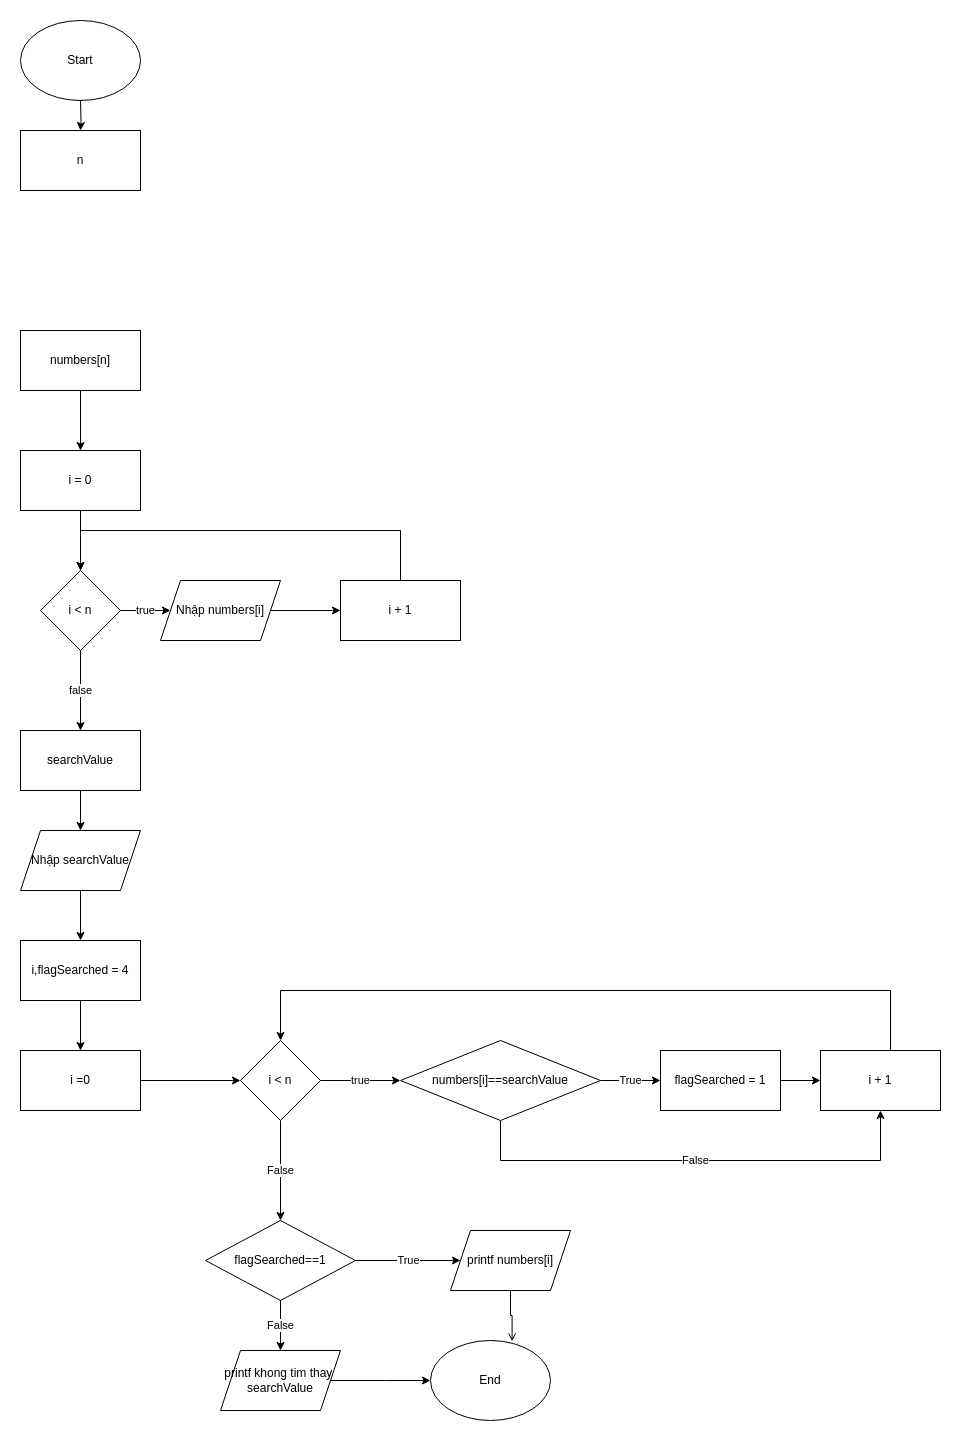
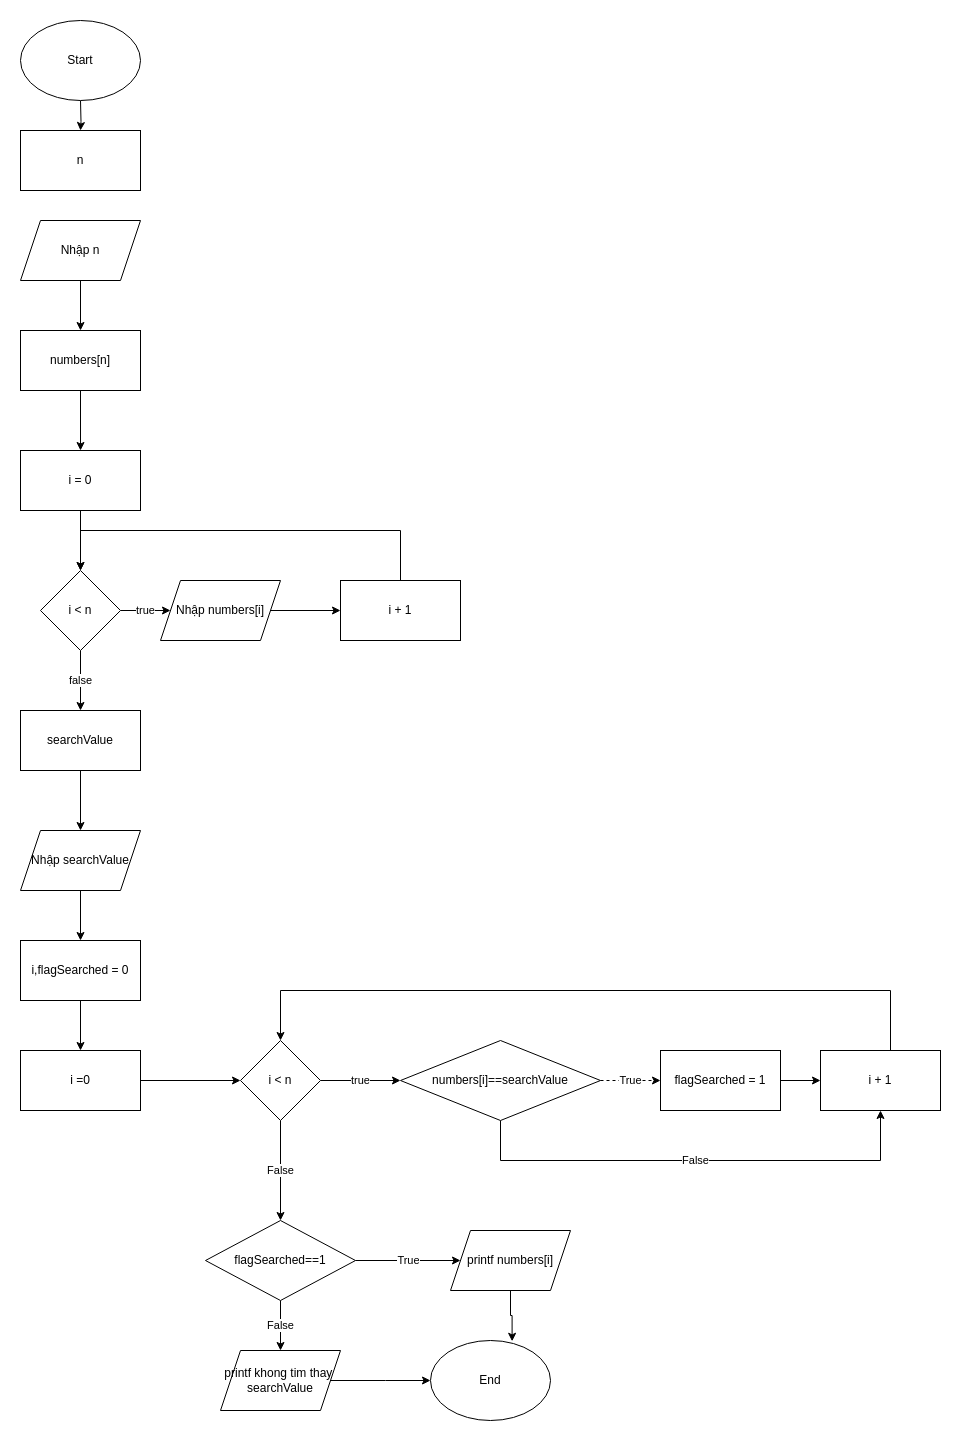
  <mxCell id="0" />
  <mxCell id="1" parent="0" />
  <mxCell id="2" value="" style="edgeStyle=orthogonalEdgeStyle;rounded=0;orthogonalLoop=1;jettySize=auto;html=1;" edge="1" parent="1" target="3"><mxGeometry relative="1" as="geometry"><mxPoint x="80" y="100" as="sourcePoint" /></mxGeometry></mxCell>
  <mxCell id="3" value="n" style="rounded=0;whiteSpace=wrap;html=1;" vertex="1" parent="1"><mxGeometry x="20" y="130" width="120" height="60" as="geometry" /></mxCell>
+ <mxCell id="4" value="" style="edgeStyle=orthogonalEdgeStyle;rounded=0;orthogonalLoop=1;jettySize=auto;html=1;" edge="1" parent="1" source="5" target="7"><mxGeometry relative="1" as="geometry" /></mxCell>
+ <mxCell id="5" value="Nhập n" style="shape=parallelogram;perimeter=parallelogramPerimeter;whiteSpace=wrap;html=1;fixedSize=1;rounded=0;" vertex="1" parent="1"><mxGeometry x="20" y="220" width="120" height="60" as="geometry" /></mxCell>
  <mxCell id="6" value="" style="edgeStyle=orthogonalEdgeStyle;rounded=0;orthogonalLoop=1;jettySize=auto;html=1;" edge="1" parent="1" source="7" target="9"><mxGeometry relative="1" as="geometry" /></mxCell>
  <mxCell id="7" value="numbers[n]" style="whiteSpace=wrap;html=1;rounded=0;" vertex="1" parent="1"><mxGeometry x="20" y="330" width="120" height="60" as="geometry" /></mxCell>
  <mxCell id="8" value="" style="edgeStyle=orthogonalEdgeStyle;rounded=0;orthogonalLoop=1;jettySize=auto;html=1;" edge="1" parent="1" source="9" target="12"><mxGeometry relative="1" as="geometry" /></mxCell>
  <mxCell id="9" value="i = 0" style="whiteSpace=wrap;html=1;rounded=0;" vertex="1" parent="1"><mxGeometry x="20" y="450" width="120" height="60" as="geometry" /></mxCell>
  <mxCell id="10" value="true" style="edgeStyle=orthogonalEdgeStyle;rounded=0;orthogonalLoop=1;jettySize=auto;html=1;" edge="1" parent="1" source="12" target="14"><mxGeometry relative="1" as="geometry" /></mxCell>
  <mxCell id="11" value="false" style="edgeStyle=orthogonalEdgeStyle;rounded=0;orthogonalLoop=1;jettySize=auto;html=1;entryX=0.5;entryY=0;entryDx=0;entryDy=0;" edge="1" parent="1" source="12" target="19"><mxGeometry relative="1" as="geometry"><mxPoint x="80" y="720" as="targetPoint" /></mxGeometry></mxCell>
  <mxCell id="12" value="i &amp;lt; n" style="rhombus;whiteSpace=wrap;html=1;rounded=0;" vertex="1" parent="1"><mxGeometry x="40" y="570" width="80" height="80" as="geometry" /></mxCell>
  <mxCell id="13" value="" style="edgeStyle=orthogonalEdgeStyle;rounded=0;orthogonalLoop=1;jettySize=auto;html=1;" edge="1" parent="1" source="14" target="16"><mxGeometry relative="1" as="geometry" /></mxCell>
  <mxCell id="14" value="Nhập numbers[i]" style="shape=parallelogram;perimeter=parallelogramPerimeter;whiteSpace=wrap;html=1;fixedSize=1;rounded=0;" vertex="1" parent="1"><mxGeometry x="160" y="580" width="120" height="60" as="geometry" /></mxCell>
  <mxCell id="15" style="edgeStyle=orthogonalEdgeStyle;rounded=0;orthogonalLoop=1;jettySize=auto;html=1;movable=1;resizable=1;rotatable=1;deletable=1;editable=1;locked=0;connectable=1;entryX=0.5;entryY=0;entryDx=0;entryDy=0;" edge="1" parent="1" source="16" target="12"><mxGeometry relative="1" as="geometry"><mxPoint x="400" y="530" as="targetPoint" /><Array as="points"><mxPoint x="400" y="530" /><mxPoint x="80" y="530" /></Array></mxGeometry></mxCell>
  <mxCell id="16" value="i + 1" style="whiteSpace=wrap;html=1;rounded=0;" vertex="1" parent="1"><mxGeometry x="340" y="580" width="120" height="60" as="geometry" /></mxCell>
  <mxCell id="17" value="Start" style="ellipse;whiteSpace=wrap;html=1;" vertex="1" parent="1"><mxGeometry x="20" y="20" width="120" height="80" as="geometry" /></mxCell>
  <mxCell id="18" value="" style="edgeStyle=orthogonalEdgeStyle;rounded=0;orthogonalLoop=1;jettySize=auto;html=1;" edge="1" parent="1" source="19" target="21"><mxGeometry relative="1" as="geometry" /></mxCell>
- <mxCell id="19" value="searchValue" style="rounded=0;whiteSpace=wrap;html=1;" vertex="1" parent="1"><mxGeometry x="20" y="730" width="120" height="60" as="geometry" /></mxCell>
+ <mxCell id="19" value="searchValue" style="rounded=0;whiteSpace=wrap;html=1;" vertex="1" parent="1"><mxGeometry x="20" y="710" width="120" height="60" as="geometry" /></mxCell>
  <mxCell id="20" value="" style="edgeStyle=orthogonalEdgeStyle;rounded=0;orthogonalLoop=1;jettySize=auto;html=1;" edge="1" parent="1" source="21" target="23"><mxGeometry relative="1" as="geometry" /></mxCell>
  <mxCell id="21" value="Nhập&amp;nbsp;searchValue" style="shape=parallelogram;perimeter=parallelogramPerimeter;whiteSpace=wrap;html=1;fixedSize=1;rounded=0;" vertex="1" parent="1"><mxGeometry x="20" y="830" width="120" height="60" as="geometry" /></mxCell>
  <mxCell id="22" value="" style="edgeStyle=orthogonalEdgeStyle;rounded=0;orthogonalLoop=1;jettySize=auto;html=1;" edge="1" parent="1" source="23" target="25"><mxGeometry relative="1" as="geometry" /></mxCell>
- <mxCell id="23" value="i,flagSearched = 4" style="whiteSpace=wrap;html=1;rounded=0;" vertex="1" parent="1"><mxGeometry x="20" y="940" width="120" height="60" as="geometry" /></mxCell>
+ <mxCell id="23" value="i,flagSearched = 0" style="whiteSpace=wrap;html=1;rounded=0;" vertex="1" parent="1"><mxGeometry x="20" y="940" width="120" height="60" as="geometry" /></mxCell>
  <mxCell id="24" value="" style="edgeStyle=orthogonalEdgeStyle;rounded=0;orthogonalLoop=1;jettySize=auto;html=1;" edge="1" parent="1" source="25" target="28"><mxGeometry relative="1" as="geometry" /></mxCell>
  <mxCell id="25" value="i =0" style="whiteSpace=wrap;html=1;rounded=0;" vertex="1" parent="1"><mxGeometry x="20" y="1050" width="120" height="60" as="geometry" /></mxCell>
  <mxCell id="26" value="true" style="edgeStyle=orthogonalEdgeStyle;rounded=0;orthogonalLoop=1;jettySize=auto;html=1;" edge="1" parent="1" source="28" target="31"><mxGeometry relative="1" as="geometry" /></mxCell>
  <mxCell id="27" value="False" style="edgeStyle=orthogonalEdgeStyle;rounded=0;orthogonalLoop=1;jettySize=auto;html=1;entryX=0.5;entryY=0;entryDx=0;entryDy=0;" edge="1" parent="1" source="28" target="38"><mxGeometry relative="1" as="geometry"><mxPoint x="280" y="1210" as="targetPoint" /></mxGeometry></mxCell>
  <mxCell id="28" value="i &amp;lt; n" style="rhombus;whiteSpace=wrap;html=1;rounded=0;" vertex="1" parent="1"><mxGeometry x="240" y="1040" width="80" height="80" as="geometry" /></mxCell>
- <mxCell id="29" value="True" style="edgeStyle=orthogonalEdgeStyle;rounded=0;orthogonalLoop=1;jettySize=auto;html=1;" edge="1" parent="1" source="31" target="33"><mxGeometry relative="1" as="geometry" /></mxCell>
+ <mxCell id="29" value="True" style="edgeStyle=orthogonalEdgeStyle;rounded=0;orthogonalLoop=1;jettySize=auto;html=1;dashed=1;" edge="1" parent="1" source="31" target="33"><mxGeometry relative="1" as="geometry" /></mxCell>
  <mxCell id="30" value="False" style="edgeStyle=orthogonalEdgeStyle;rounded=0;orthogonalLoop=1;jettySize=auto;html=1;" edge="1" parent="1" source="31" target="35"><mxGeometry relative="1" as="geometry"><mxPoint x="500" y="1160" as="targetPoint" /><Array as="points"><mxPoint x="500" y="1160" /><mxPoint x="880" y="1160" /></Array></mxGeometry></mxCell>
  <mxCell id="31" value="numbers[i]==searchValue" style="rhombus;whiteSpace=wrap;html=1;rounded=0;" vertex="1" parent="1"><mxGeometry x="400" y="1040" width="200" height="80" as="geometry" /></mxCell>
  <mxCell id="32" value="" style="edgeStyle=orthogonalEdgeStyle;rounded=0;orthogonalLoop=1;jettySize=auto;html=1;" edge="1" parent="1" source="33" target="35"><mxGeometry relative="1" as="geometry" /></mxCell>
  <mxCell id="33" value="flagSearched = 1" style="whiteSpace=wrap;html=1;rounded=0;" vertex="1" parent="1"><mxGeometry x="660" y="1050" width="120" height="60" as="geometry" /></mxCell>
  <mxCell id="34" style="edgeStyle=orthogonalEdgeStyle;rounded=0;orthogonalLoop=1;jettySize=auto;html=1;" edge="1" parent="1" source="35" target="28"><mxGeometry relative="1" as="geometry"><mxPoint x="880" y="990" as="targetPoint" /><Array as="points"><mxPoint x="890" y="990" /><mxPoint x="280" y="990" /></Array></mxGeometry></mxCell>
  <mxCell id="35" value="i + 1" style="whiteSpace=wrap;html=1;rounded=0;" vertex="1" parent="1"><mxGeometry x="820" y="1050" width="120" height="60" as="geometry" /></mxCell>
  <mxCell id="36" value="True" style="edgeStyle=orthogonalEdgeStyle;rounded=0;orthogonalLoop=1;jettySize=auto;html=1;" edge="1" parent="1" source="38" target="39"><mxGeometry relative="1" as="geometry" /></mxCell>
  <mxCell id="37" value="False" style="edgeStyle=orthogonalEdgeStyle;rounded=0;orthogonalLoop=1;jettySize=auto;html=1;entryX=0.5;entryY=0;entryDx=0;entryDy=0;" edge="1" parent="1" source="38" target="41"><mxGeometry relative="1" as="geometry"><mxPoint x="280" y="1340" as="targetPoint" /></mxGeometry></mxCell>
  <mxCell id="38" value="flagSearched==1" style="rhombus;whiteSpace=wrap;html=1;" vertex="1" parent="1"><mxGeometry x="205" y="1220" width="150" height="80" as="geometry" /></mxCell>
  <mxCell id="39" value="printf numbers[i]" style="shape=parallelogram;perimeter=parallelogramPerimeter;whiteSpace=wrap;html=1;fixedSize=1;" vertex="1" parent="1"><mxGeometry x="450" y="1230" width="120" height="60" as="geometry" /></mxCell>
  <mxCell id="40" style="edgeStyle=orthogonalEdgeStyle;rounded=0;orthogonalLoop=1;jettySize=auto;html=1;" edge="1" parent="1" source="41"><mxGeometry relative="1" as="geometry"><mxPoint x="430" y="1380" as="targetPoint" /></mxGeometry></mxCell>
  <mxCell id="41" value="printf khong tim thay&amp;nbsp;&lt;br&gt;searchValue" style="shape=parallelogram;perimeter=parallelogramPerimeter;whiteSpace=wrap;html=1;fixedSize=1;" vertex="1" parent="1"><mxGeometry x="220" y="1350" width="120" height="60" as="geometry" /></mxCell>
  <mxCell id="42" value="End" style="ellipse;whiteSpace=wrap;html=1;" vertex="1" parent="1"><mxGeometry x="430" y="1340" width="120" height="80" as="geometry" /></mxCell>
- <mxCell id="43" style="edgeStyle=orthogonalEdgeStyle;rounded=0;orthogonalLoop=1;jettySize=auto;html=1;entryX=0.68;entryY=0.01;entryDx=0;entryDy=0;entryPerimeter=0;endArrow=open;" edge="1" parent="1" source="39" target="42"><mxGeometry relative="1" as="geometry" /></mxCell>
+ <mxCell id="43" style="edgeStyle=orthogonalEdgeStyle;rounded=0;orthogonalLoop=1;jettySize=auto;html=1;entryX=0.68;entryY=0.01;entryDx=0;entryDy=0;entryPerimeter=0;" edge="1" parent="1" source="39" target="42"><mxGeometry relative="1" as="geometry" /></mxCell>
